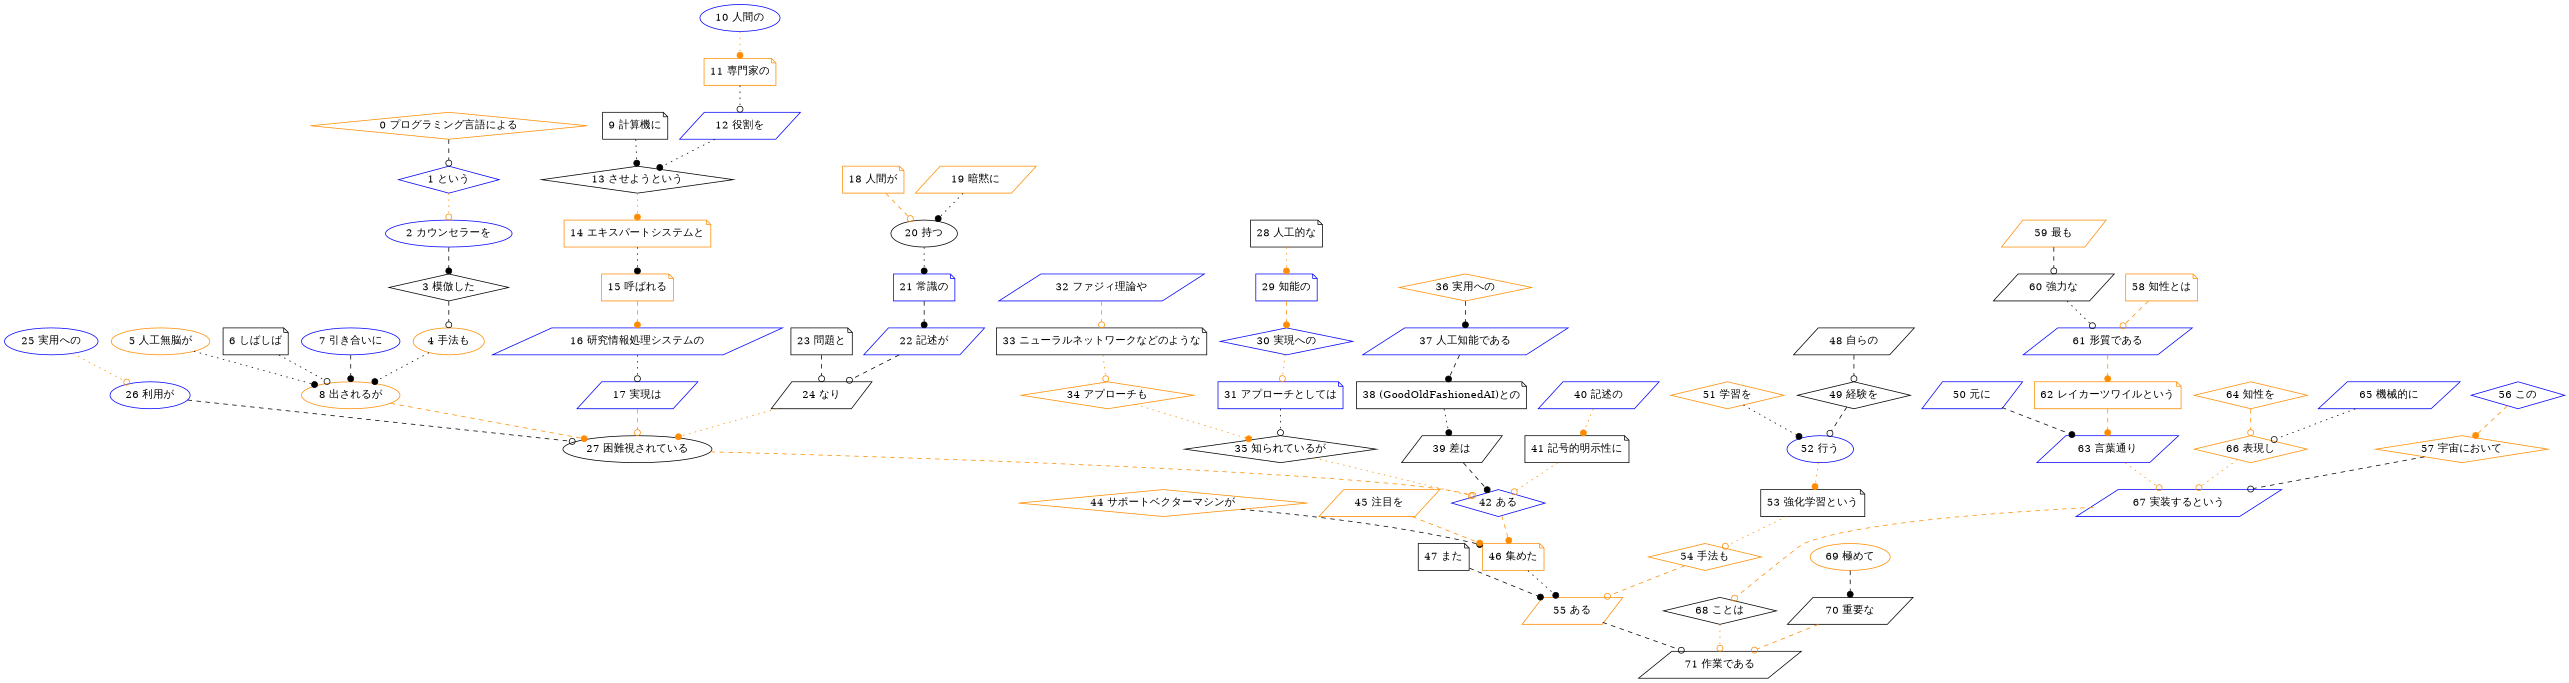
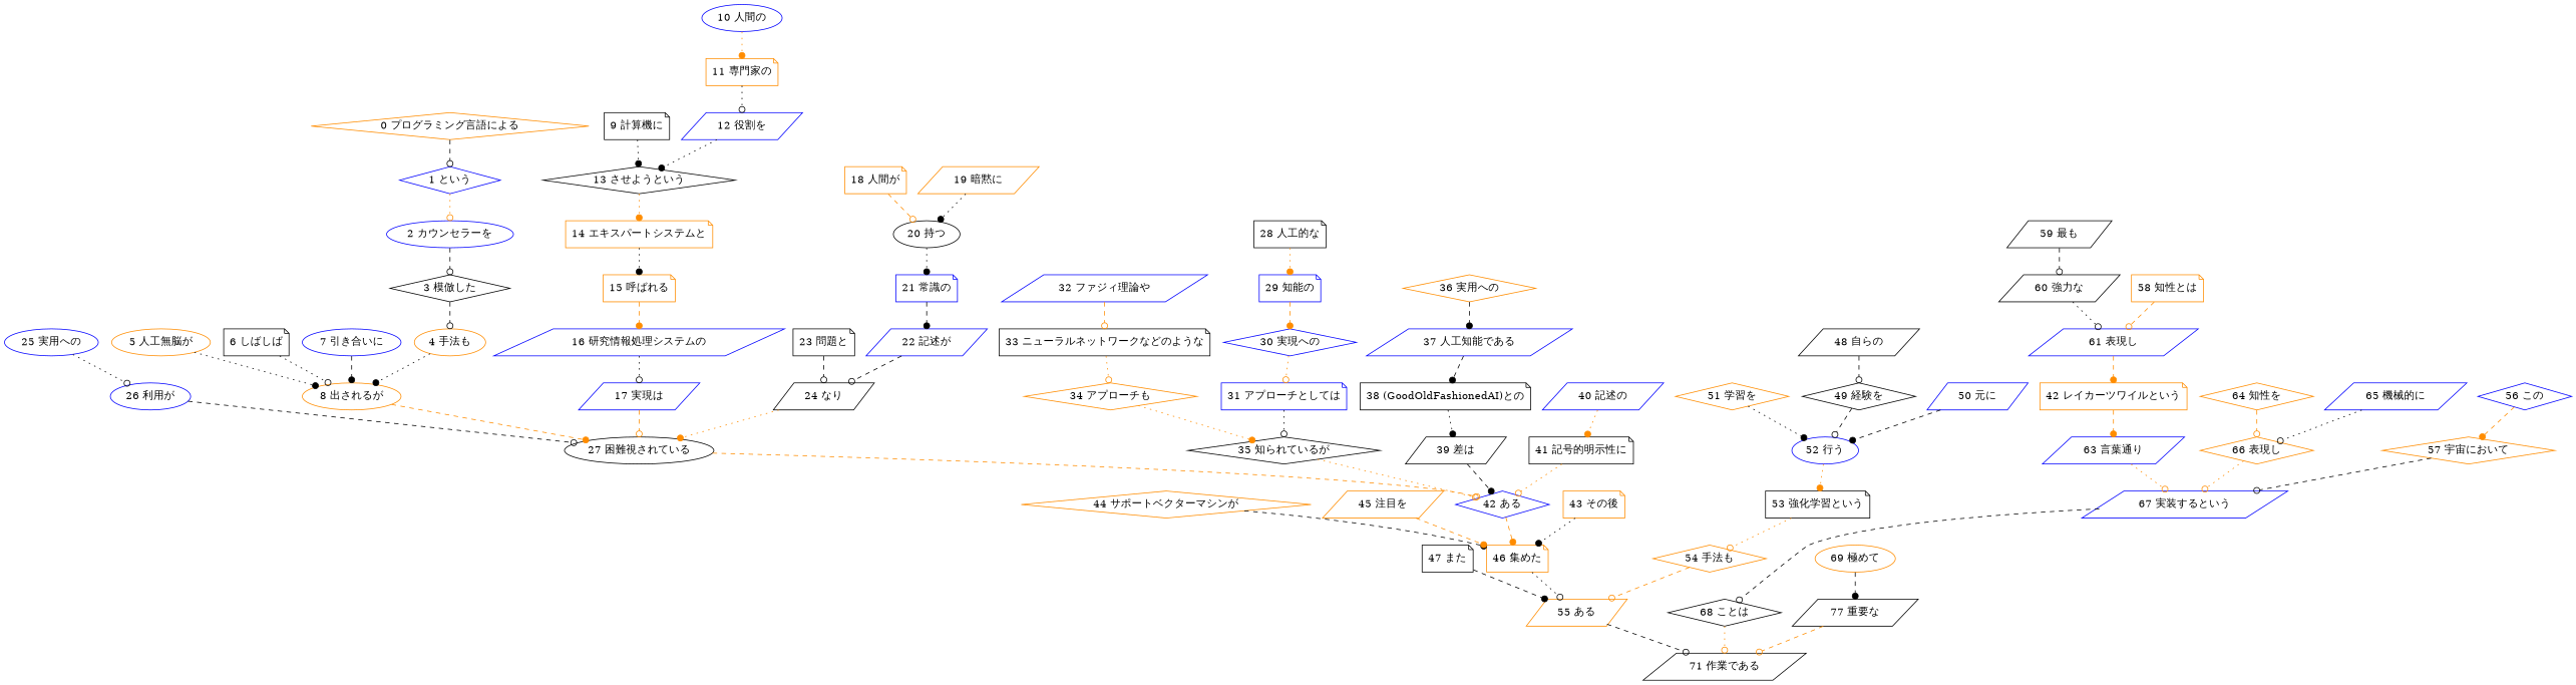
  digraph {
    node [color=blue shape=parallelogram]
    edge [arrowhead=odot color=black style=dashed]
    "0 プログラミング言語による" [color=darkorange shape=diamond]
    "1 という" [shape=diamond]
    "2 カウンセラーを" [shape=ellipse]
    "3 模倣した" [color=black shape=diamond]
    n5 [color=darkorange label="4 手法も" shape=ellipse]
    "8 出されるが" [color=darkorange shape=ellipse]
    "27 困難視されている" [color=black shape=ellipse]
    "42 ある" [shape=diamond]
    "5 人工無脳が" [color=darkorange shape=ellipse]
    "6 しばしば" [color=black shape=note]
    "7 引き合いに" [shape=ellipse]
    "10 人間の" [shape=ellipse]
    "11 専門家の" [color=darkorange shape=note]
    "12 役割を"
    "13 させようという" [color=black shape=diamond]
    "14 エキスパートシステムと" [color=darkorange shape=note]
    "9 計算機に" [color=black shape=note]
    "15 呼ばれる" [color=darkorange shape=note]
    "16 研究情報処理システムの"
    "17 実現は"
    "18 人間が" [color=darkorange shape=note]
    "20 持つ" [color=black shape=ellipse]
    "21 常識の" [shape=note]
    "22 記述が"
    "19 暗黙に" [color=darkorange]
    "24 なり" [color=black]
    "23 問題と" [color=black shape=note]
    "25 実用への" [shape=ellipse]
    "26 利用が" [shape=ellipse]
    "46 集めた" [color=darkorange shape=note]
    "28 人工的な" [color=black shape=note]
    "29 知能の" [shape=note]
    "30 実現への" [shape=diamond]
    "31 アプローチとしては" [shape=note]
    "35 知られているが" [color=black shape=diamond]
    "33 ニューラルネットワークなどのような" [color=black shape=note]
    "32 ファジィ理論や"
    "34 アプローチも" [color=darkorange shape=diamond]
    n39 [color=darkorange label="36 実用への" shape=diamond]
    "37 人工知能である"
    "38 (GoodOldFashionedAI)との" [color=black shape=note]
    "39 差は" [color=black]
    "41 記号的明示性に" [color=black shape=note]
    "40 記述の"
    "55 ある" [color=darkorange]
    "71 作業である" [color=black]
+   "43 その後" [color=darkorange shape=note]
    "44 サポートベクターマシンが" [color=darkorange shape=diamond]
    "45 注目を" [color=darkorange]
    "48 自らの" [color=black]
    "49 経験を" [color=black shape=diamond]
    "52 行う" [shape=ellipse]
    "53 強化学習という" [color=black shape=note]
    "54 手法も" [color=darkorange shape=diamond]
    "50 元に"
    "51 学習を" [color=darkorange shape=diamond]
    "47 また" [color=black shape=note]
    "56 この" [shape=diamond]
    "57 宇宙において" [color=darkorange shape=diamond]
    "67 実装するという"
    "68 ことは" [color=black shape=diamond]
-   "59 最も" [color=darkorange]
+   "59 最も" [color=black]
    "60 強力な" [color=black]
-   "61 形質である"
-   "62 レイカーツワイルという" [color=darkorange shape=note]
+   "61 形質である" [label="61 表現し"]
+   "62 レイカーツワイルという" [color=darkorange shape=note label="42 レイカーツワイルという"]
    "58 知性とは" [color=darkorange shape=note]
    "63 言葉通り"
    "64 知性を" [color=darkorange shape=diamond]
    "66 表現し" [color=darkorange shape=diamond]
    "65 機械的に"
    "69 極めて" [color=darkorange shape=ellipse]
-   "70 重要な" [color=black]
+   "70 重要な" [color=black label="77 重要な"]
    "0 プログラミング言語による" -> "1 という"
    "1 という" -> "2 カウンセラーを" [color=darkorange style=dotted]
-   "2 カウンセラーを" -> "3 模倣した" [arrowhead=dot]
+   "2 カウンセラーを" -> "3 模倣した"
    "3 模倣した" -> n5
    n5 -> "8 出されるが" [arrowhead=dot style=dotted]
    "8 出されるが" -> "27 困難視されている" [arrowhead=dot color=darkorange]
    "27 困難視されている" -> "42 ある" [color=darkorange]
    "42 ある" -> "46 集めた" [arrowhead=dot color=darkorange]
    "5 人工無脳が" -> "8 出されるが" [arrowhead=dot style=dotted]
    "6 しばしば" -> "8 出されるが" [style=dotted]
    "7 引き合いに" -> "8 出されるが" [arrowhead=dot]
    "10 人間の" -> "11 専門家の" [arrowhead=dot color=darkorange style=dotted]
    "11 専門家の" -> "12 役割を" [style=dotted]
    "12 役割を" -> "13 させようという" [arrowhead=dot style=dotted]
    "13 させようという" -> "14 エキスパートシステムと" [arrowhead=dot color=darkorange style=dotted]
    "14 エキスパートシステムと" -> "15 呼ばれる" [arrowhead=dot style=dotted]
    "9 計算機に" -> "13 させようという" [arrowhead=dot style=dotted]
    "15 呼ばれる" -> "16 研究情報処理システムの" [arrowhead=dot color=darkorange]
    "16 研究情報処理システムの" -> "17 実現は" [style=dotted]
    "17 実現は" -> "27 困難視されている" [color=darkorange]
    "18 人間が" -> "20 持つ" [color=darkorange]
    "20 持つ" -> "21 常識の" [arrowhead=dot style=dotted]
    "21 常識の" -> "22 記述が" [arrowhead=dot]
    "22 記述が" -> "24 なり"
    "19 暗黙に" -> "20 持つ" [arrowhead=dot style=dotted]
    "24 なり" -> "27 困難視されている" [arrowhead=dot color=darkorange style=dotted]
    "23 問題と" -> "24 なり"
-   "25 実用への" -> "26 利用が" [color=darkorange style=dotted]
+   "25 実用への" -> "26 利用が" [style=dotted]
    "26 利用が" -> "27 困難視されている"
-   "46 集めた" -> "55 ある" [arrowhead=dot style=dotted]
+   "46 集めた" -> "55 ある" [style=dotted]
    "28 人工的な" -> "29 知能の" [arrowhead=dot color=darkorange style=dotted]
    "29 知能の" -> "30 実現への" [arrowhead=dot color=darkorange]
    "30 実現への" -> "31 アプローチとしては" [color=darkorange style=dotted]
    "31 アプローチとしては" -> "35 知られているが" [style=dotted]
    "35 知られているが" -> "42 ある" [color=darkorange style=dotted]
    "33 ニューラルネットワークなどのような" -> "34 アプローチも" [color=darkorange style=dotted]
    "32 ファジィ理論や" -> "33 ニューラルネットワークなどのような" [color=darkorange]
    "34 アプローチも" -> "35 知られているが" [arrowhead=dot color=darkorange style=dotted]
    n39 -> "37 人工知能である" [arrowhead=dot]
    "37 人工知能である" -> "38 (GoodOldFashionedAI)との" [arrowhead=dot]
    "38 (GoodOldFashionedAI)との" -> "39 差は" [arrowhead=dot style=dotted]
    "39 差は" -> "42 ある" [arrowhead=dot]
    "41 記号的明示性に" -> "42 ある" [color=darkorange style=dotted]
    "40 記述の" -> "41 記号的明示性に" [arrowhead=dot color=darkorange style=dotted]
    "55 ある" -> "71 作業である"
+   "43 その後" -> "46 集めた" [arrowhead=dot style=dotted]
    "44 サポートベクターマシンが" -> "46 集めた" [arrowhead=dot]
    "45 注目を" -> "46 集めた" [arrowhead=dot color=darkorange]
    "48 自らの" -> "49 経験を"
    "49 経験を" -> "52 行う"
    "52 行う" -> "53 強化学習という" [arrowhead=dot color=darkorange style=dotted]
    "53 強化学習という" -> "54 手法も" [color=darkorange style=dotted]
    "54 手法も" -> "55 ある" [color=darkorange]
-   "50 元に" -> "63 言葉通り" [arrowhead=dot]
+   "50 元に" -> "52 行う" [arrowhead=dot]
    "51 学習を" -> "52 行う" [arrowhead=dot style=dotted]
    "47 また" -> "55 ある" [arrowhead=dot]
    "56 この" -> "57 宇宙において" [arrowhead=dot color=darkorange]
    "57 宇宙において" -> "67 実装するという"
-   "67 実装するという" -> "68 ことは" [color=darkorange]
+   "67 実装するという" -> "68 ことは"
    "68 ことは" -> "71 作業である" [color=darkorange style=dotted]
    "59 最も" -> "60 強力な"
    "60 強力な" -> "61 形質である" [style=dotted]
    "61 形質である" -> "62 レイカーツワイルという" [arrowhead=dot color=darkorange]
    "62 レイカーツワイルという" -> "63 言葉通り" [arrowhead=dot color=darkorange]
    "58 知性とは" -> "61 形質である" [color=darkorange]
    "63 言葉通り" -> "67 実装するという" [color=darkorange style=dotted]
    "64 知性を" -> "66 表現し" [color=darkorange]
    "66 表現し" -> "67 実装するという" [color=darkorange style=dotted]
    "65 機械的に" -> "66 表現し" [style=dotted]
    "69 極めて" -> "70 重要な" [arrowhead=dot]
    "70 重要な" -> "71 作業である" [color=darkorange]
  }
